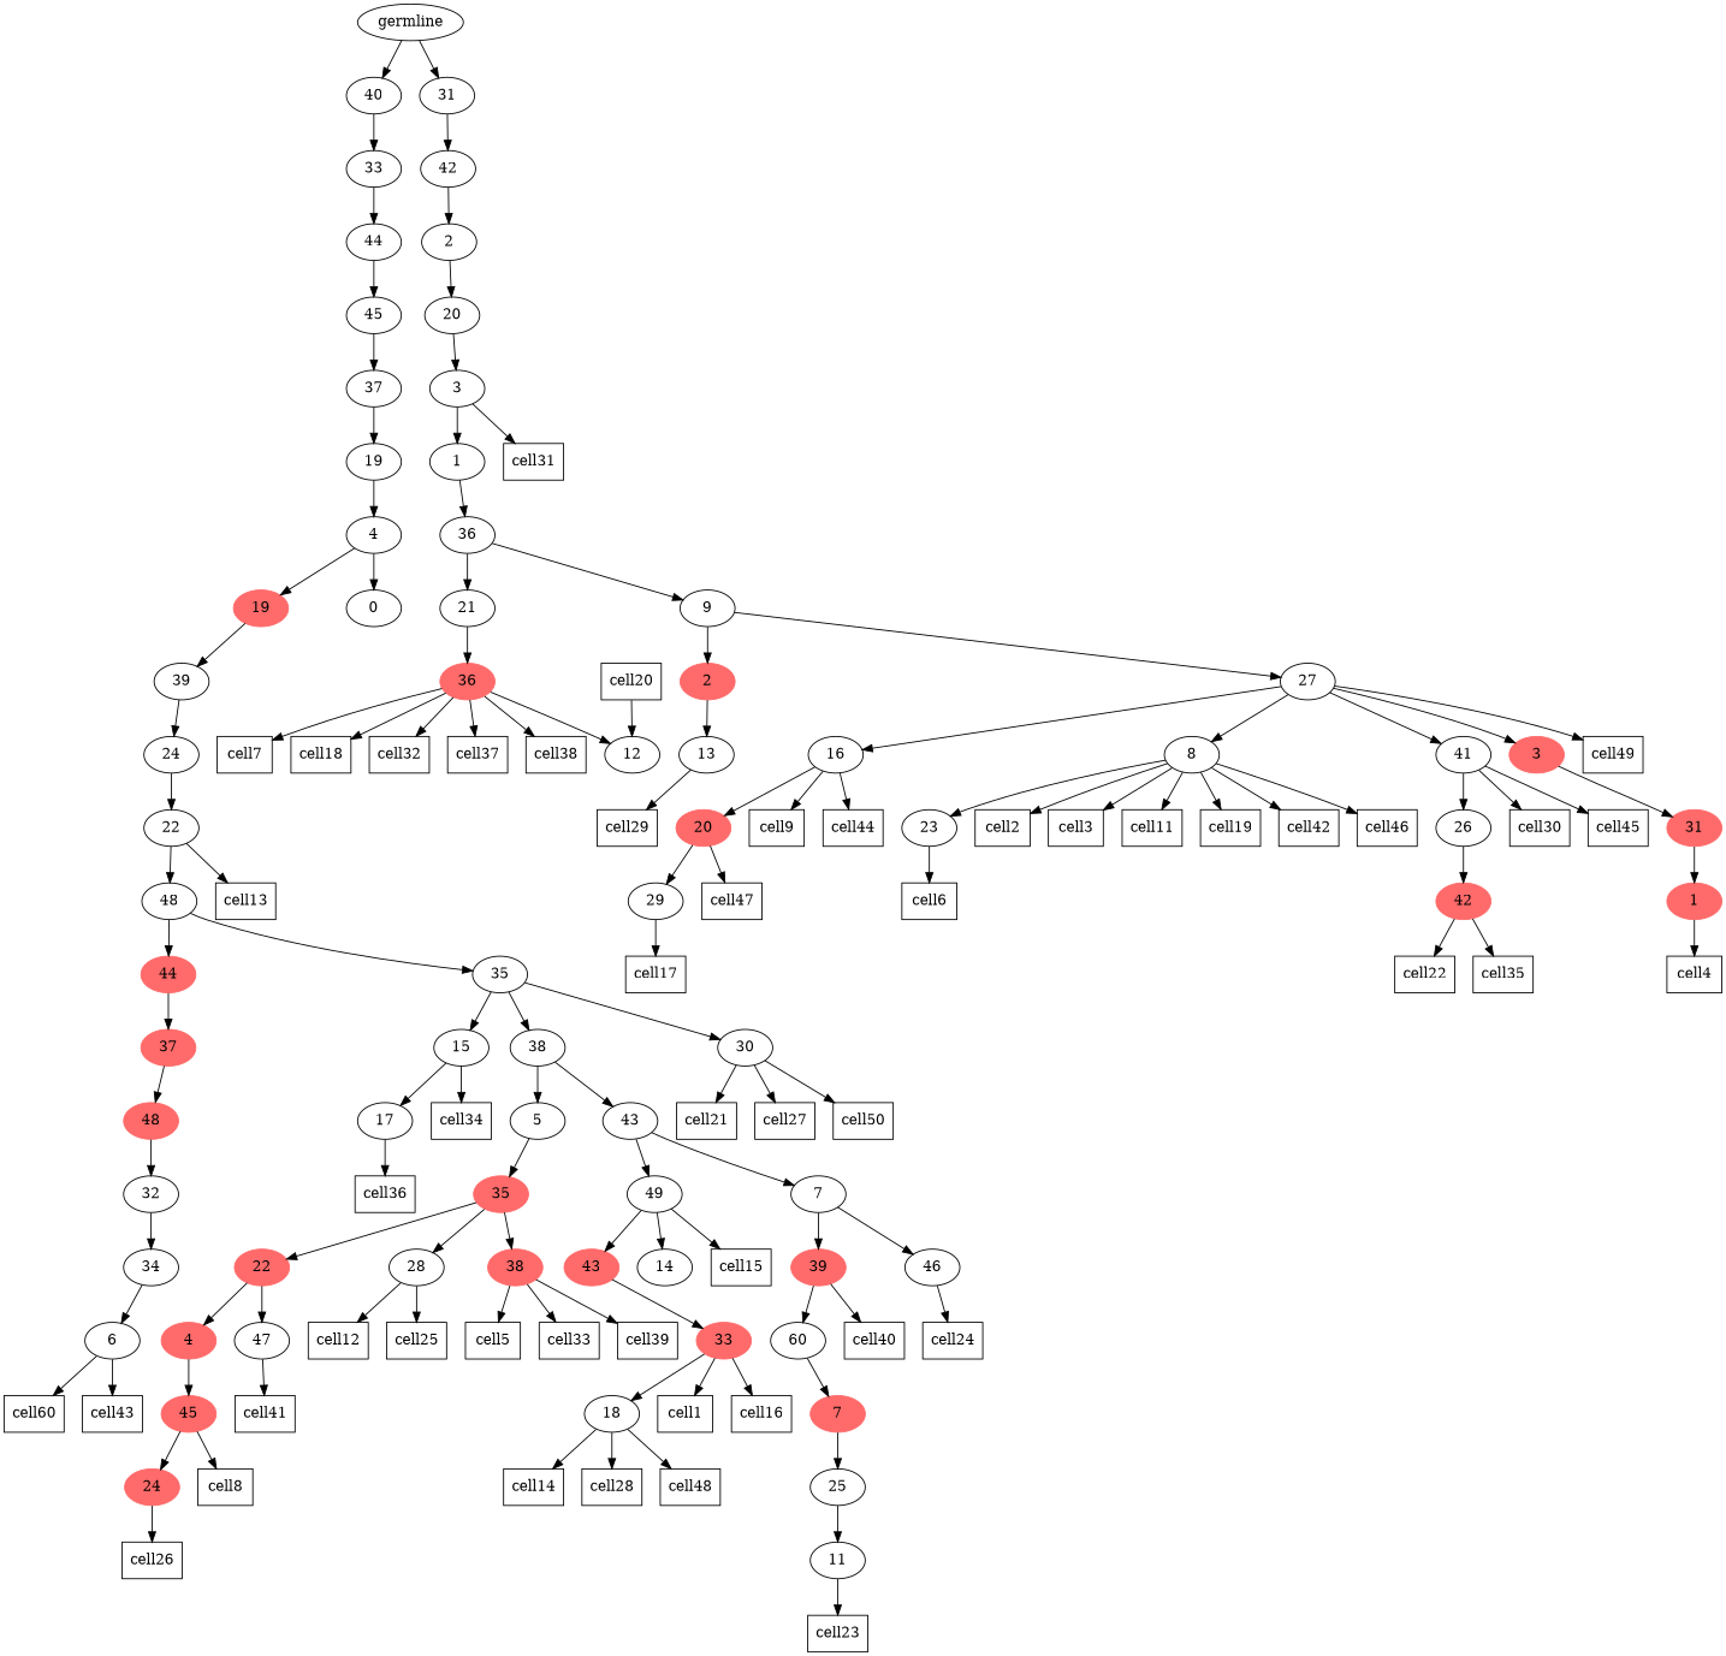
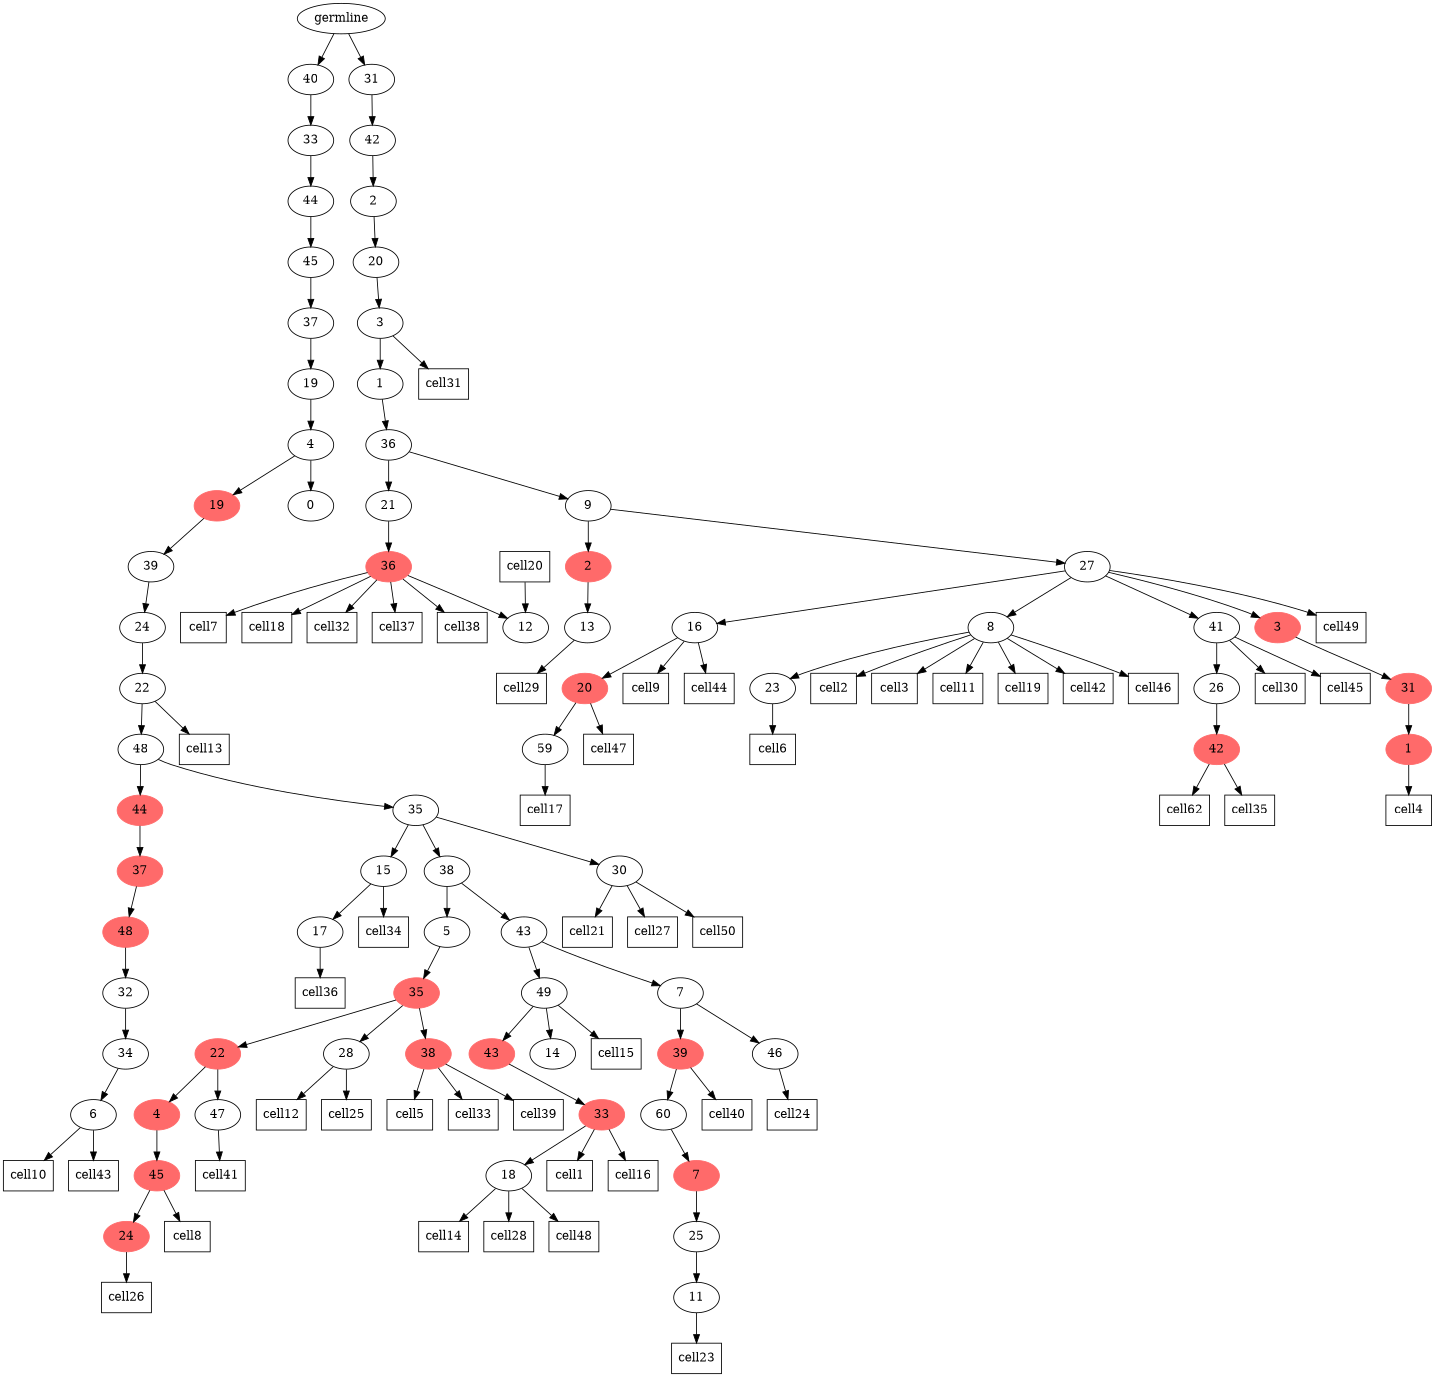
  digraph {
    n1 [label=34]
    n2 [label=6]
-   cell10 [shape=box label=cell60]
+   cell10 [shape=box]
    cell43 [shape=box]
    n5 [label=32]
    n6 [color=indianred1 label=48 style=filled]
    n7 [color=indianred1 label=37 style=filled]
    n8 [color=indianred1 label=44 style=filled]
    n9 [label=15]
    n10 [label=17]
    cell34 [shape=box]
    cell36 [shape=box]
    n13 [color=indianred1 label=45 style=filled]
    n14 [color=indianred1 label=24 style=filled]
    cell8 [shape=box]
    cell26 [shape=box]
    n17 [color=indianred1 label=4 style=filled]
    n18 [color=indianred1 label=22 style=filled]
    n19 [label=47]
    cell41 [shape=box]
    n21 [color=indianred1 label=35 style=filled]
    n22 [label=28]
    n23 [color=indianred1 label=38 style=filled]
    cell12 [shape=box]
    cell25 [shape=box]
    cell5 [shape=box]
    cell33 [shape=box]
    cell39 [shape=box]
    n29 [label=5]
    n30 [color=indianred1 label=33 style=filled]
    n31 [label=18]
    cell1 [shape=box]
    cell16 [shape=box]
    cell14 [shape=box]
    cell28 [shape=box]
    cell48 [shape=box]
    n37 [color=indianred1 label=43 style=filled]
    n38 [label=49]
    n39 [label=14]
    cell15 [shape=box]
    n41 [label=25]
    n42 [label=11]
    cell23 [shape=box]
    n44 [color=indianred1 label=7 style=filled]
    n45 [label=60]
    n46 [color=indianred1 label=39 style=filled]
    cell40 [shape=box]
    n48 [label=7]
    n49 [label=46]
    cell24 [shape=box]
    n51 [label=43]
    n52 [label=38]
    n53 [label=35]
    n54 [label=30]
    cell21 [shape=box]
    cell27 [shape=box]
    cell50 [shape=box]
    n58 [label=48]
    n59 [label=22]
    cell13 [shape=box]
    n61 [label=24]
    n62 [label=39]
    n63 [color=indianred1 label=19 style=filled]
    n64 [label=4]
    n65 [label=0]
    n66 [label=19]
    n67 [label=37]
    n68 [label=45]
    n69 [label=44]
    n70 [label=33]
    n71 [label=40]
    n72 [color=indianred1 label=36 style=filled]
    n73 [label=12]
    cell7 [shape=box]
    cell18 [shape=box]
    cell32 [shape=box]
    cell37 [shape=box]
    cell38 [shape=box]
    cell20 [shape=box]
    n80 [label=21]
    n81 [color=indianred1 label=2 style=filled]
    n82 [label=13]
    cell29 [shape=box]
    n84 [color=indianred1 label=20 style=filled]
-   n85 [label=29]
+   n85 [label=59]
    cell47 [shape=box]
    cell17 [shape=box]
    n88 [label=16]
    cell9 [shape=box]
    cell44 [shape=box]
    n91 [label=8]
    n92 [label=23]
    cell2 [shape=box]
    cell3 [shape=box]
    cell11 [shape=box]
    cell19 [shape=box]
    cell42 [shape=box]
    cell46 [shape=box]
    cell6 [shape=box]
    n100 [label=26]
    n101 [color=indianred1 label=42 style=filled]
-   cell22 [shape=box]
+   cell22 [shape=box label=cell62]
    cell35 [shape=box]
    n104 [label=41]
    cell30 [shape=box]
    cell45 [shape=box]
    n107 [color=indianred1 label=31 style=filled]
    n108 [color=indianred1 label=1 style=filled]
    cell4 [shape=box]
    n110 [color=indianred1 label=3 style=filled]
    n111 [label=27]
    cell49 [shape=box]
    n113 [label=9]
    n114 [label=36]
    n115 [label=1]
    n116 [label=3]
    cell31 [shape=box]
    n118 [label=20]
    n119 [label=2]
    n120 [label=42]
    n121 [label=31]
    n122 [label=germline]
    n1 -> n2
    n2 -> cell10
    n2 -> cell43
    n5 -> n1
    n6 -> n5
    n7 -> n6
    n8 -> n7
    n9 -> n10
    n9 -> cell34
    n10 -> cell36
    n13 -> n14
    n13 -> cell8
    n14 -> cell26
    n17 -> n13
    n18 -> n17
    n18 -> n19
    n19 -> cell41
    n21 -> n18
    n21 -> n22
    n21 -> n23
    n22 -> cell12
    n22 -> cell25
    n23 -> cell5
    n23 -> cell33
    n23 -> cell39
    n29 -> n21
    n30 -> n31
    n30 -> cell1
    n30 -> cell16
    n31 -> cell14
    n31 -> cell28
    n31 -> cell48
    n37 -> n30
    n38 -> n37
    n38 -> n39
    n38 -> cell15
    n41 -> n42
    n42 -> cell23
    n44 -> n41
    n45 -> n44
    n46 -> n45
    n46 -> cell40
    n48 -> n46
    n48 -> n49
    n49 -> cell24
    n51 -> n38
    n51 -> n48
    n52 -> n29
    n52 -> n51
    n53 -> n9
    n53 -> n52
    n53 -> n54
    n54 -> cell21
    n54 -> cell27
    n54 -> cell50
    n58 -> n8
    n58 -> n53
    n59 -> n58
    n59 -> cell13
    n61 -> n59
    n62 -> n61
    n63 -> n62
    n64 -> n63
    n64 -> n65
    n66 -> n64
    n67 -> n66
    n68 -> n67
    n69 -> n68
    n70 -> n69
    n71 -> n70
    n72 -> n73
    n72 -> cell7
    n72 -> cell18
    n72 -> cell32
    n72 -> cell37
    n72 -> cell38
    cell20 -> n73
    n80 -> n72
    n81 -> n82
    n82 -> cell29
    n84 -> n85
    n84 -> cell47
    n85 -> cell17
    n88 -> n84
    n88 -> cell9
    n88 -> cell44
    n91 -> n92
    n91 -> cell2
    n91 -> cell3
    n91 -> cell11
    n91 -> cell19
    n91 -> cell42
    n91 -> cell46
    n92 -> cell6
    n100 -> n101
    n101 -> cell22
    n101 -> cell35
    n104 -> n100
    n104 -> cell30
    n104 -> cell45
    n107 -> n108
    n108 -> cell4
    n110 -> n107
    n111 -> n88
    n111 -> n91
    n111 -> n104
    n111 -> n110
    n111 -> cell49
    n113 -> n81
    n113 -> n111
    n114 -> n80
    n114 -> n113
    n115 -> n114
    n116 -> n115
    n116 -> cell31
    n118 -> n116
    n119 -> n118
    n120 -> n119
    n121 -> n120
    n122 -> n71
    n122 -> n121
  }
